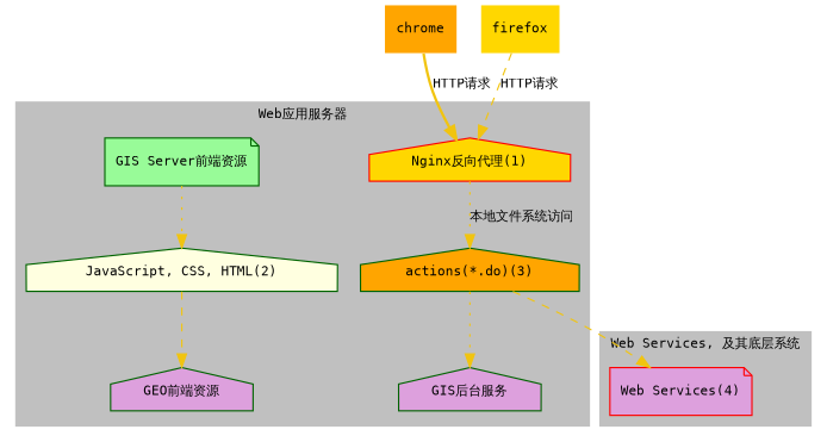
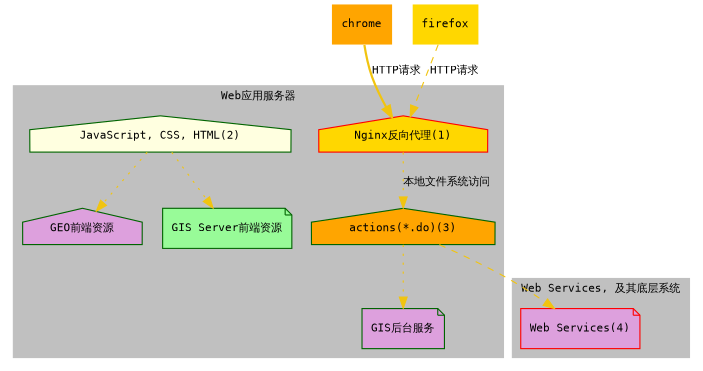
  digraph {
    fontname=Consolas
    fontsize=10
    node [color=darkgreen fillcolor=plum fontname=Consolas fontsize=10 shape=house style=filled]
    edge [color="#F1C40F" fontname=Consolas fontsize=10 style=dotted]
    n1 [color=red fillcolor=gold label="Nginx反向代理(1)"]
    n2 [fillcolor=lightyellow label="JavaScript, CSS, HTML(2)"]
    n3 [fillcolor=orange label="actions(*.do)(3)"]
    n4 [label="GEO前端资源"]
    n5 [fillcolor=palegreen label="GIS Server前端资源" shape=note]
-   n6 [label="GIS后台服务"]
+   n6 [label="GIS后台服务" shape=note]
    n7 [color=red label="Web Services(4)" shape=note]
    chrome [color=red fillcolor=orange shape=none]
    firefox [color=red fillcolor=gold shape=none]
    subgraph cluster_1 {
      color=grey
      label="Web应用服务器"
      style=filled
      n1
      n2
      n3
      n4
      n5
      n6
    }
    subgraph cluster_2 {
      color=grey
      label="Web Services, 及其底层系统"
      style=filled
      n7
    }
    n1 -> n3 [label="本地文件系统访问"]
-   n2 -> n4 [style=dashed]
-   n5 -> n2
+   n2 -> n4
+   n2 -> n5
    n3 -> n6
    n3 -> n7 [style=dashed]
    chrome -> n1 [label="HTTP请求" style=bold]
    firefox -> n1 [label="HTTP请求" style=dashed]
  }
